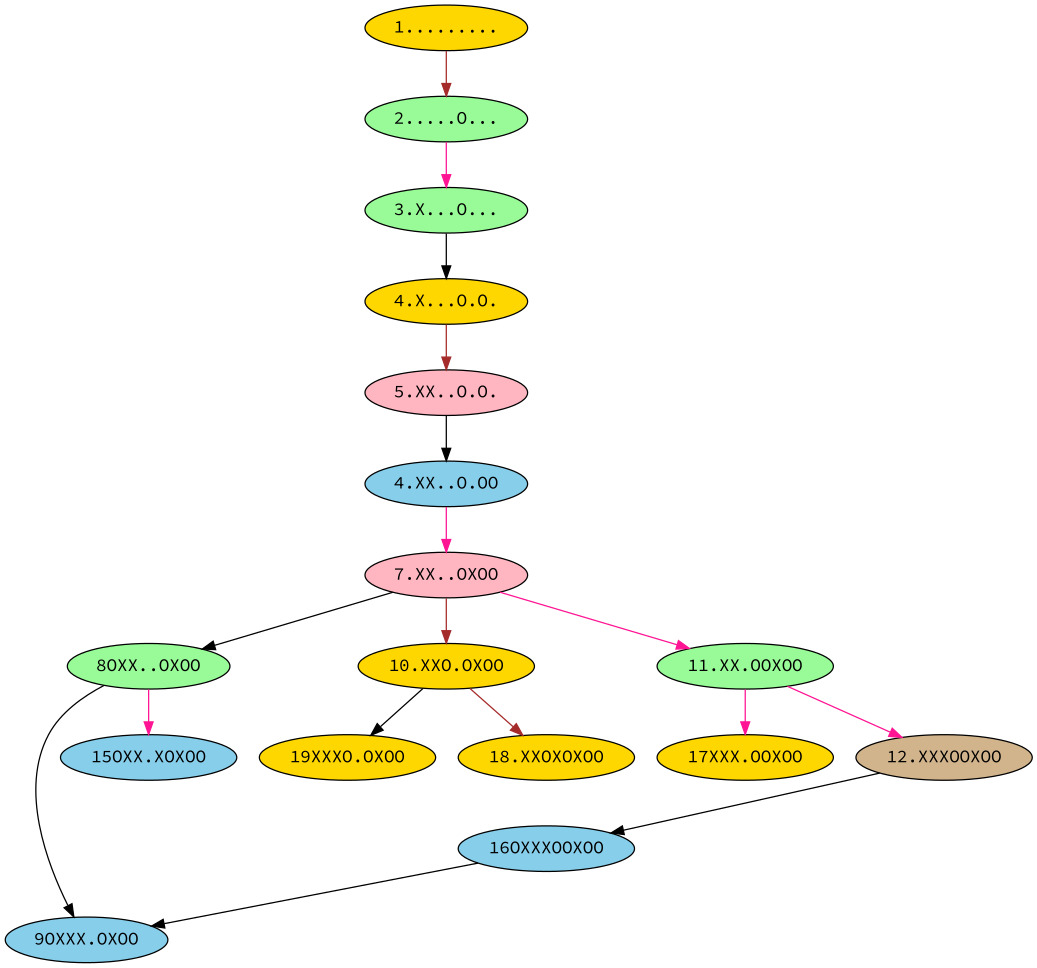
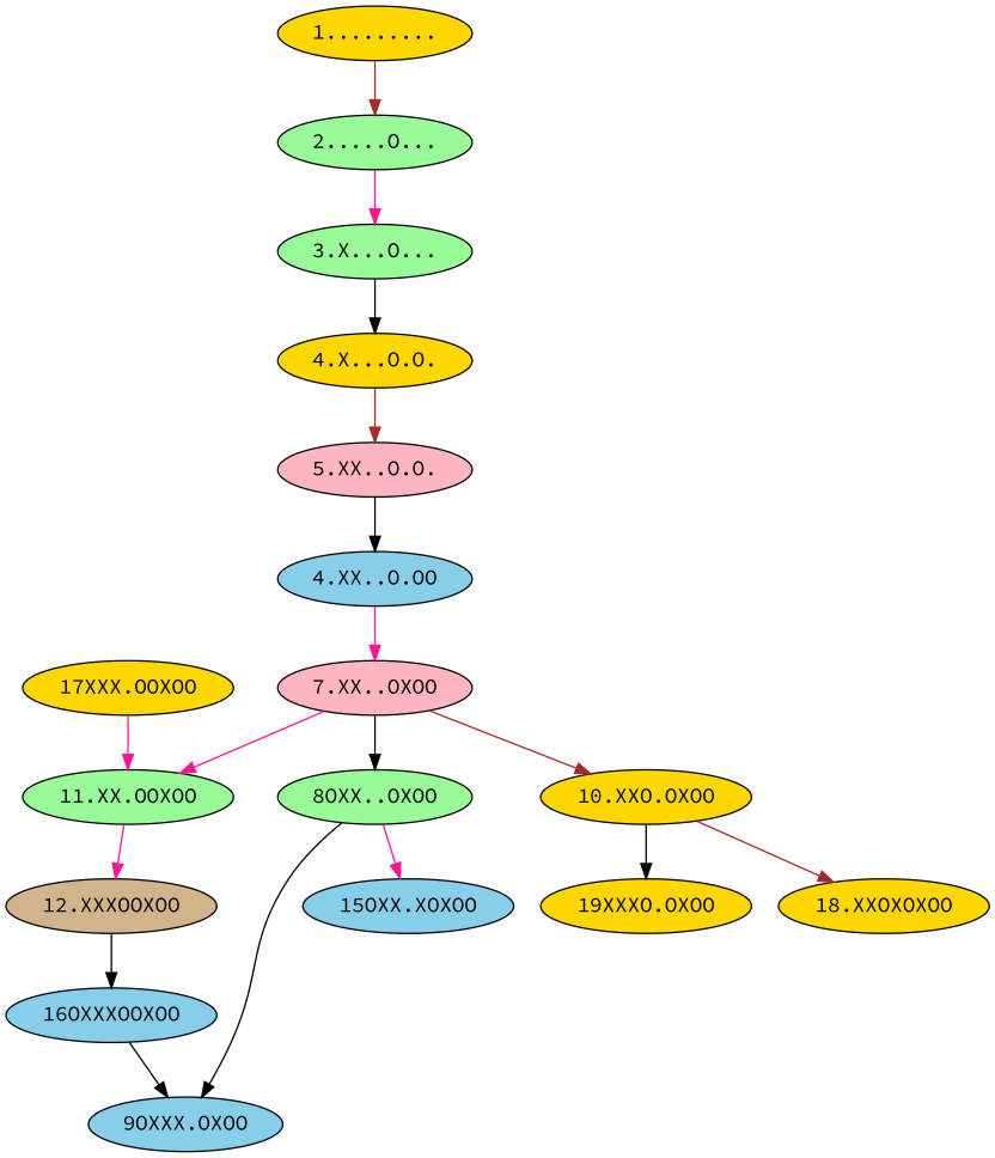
  strict digraph {
    fontname="Source Code Pro"
    node [fillcolor=gold fontname="Source Code Pro" style=filled]
    edge [color=black fontname="Source Code Pro"]
    "16OXXXOOXOO" [O=1 fillcolor=skyblue]
    "9OXXX.OXOO" [fillcolor=skyblue]
    "15OXX.XOXOO" [X=1 fillcolor=skyblue]
    "19XXXO.OXOO" [X=1]
    "18.XXOXOXOO" [X=1]
    "17XXX.OOXOO" [X=1]
    "2.....O..." [fillcolor=palegreen]
    "1........."
    "3.X...O..." [fillcolor=palegreen]
    "4.X...O.O."
    "5.XX..O.O." [fillcolor=lightpink]
    n12 [fillcolor=skyblue label="4.XX..O.OO"]
    "7.XX..OXOO" [fillcolor=lightpink]
    "8OXX..OXOO" [fillcolor=palegreen]
    "10.XXO.OXOO"
    "11.XX.OOXOO" [fillcolor=palegreen]
    "12.XXXOOXOO" [fillcolor=tan]
    "16OXXXOOXOO" -> "9OXXX.OXOO"
    "2.....O..." -> "3.X...O..." [color=deeppink]
    "1........." -> "2.....O..." [color=brown]
    "3.X...O..." -> "4.X...O.O."
    "4.X...O.O." -> "5.XX..O.O." [color=brown]
    "5.XX..O.O." -> n12
    n12 -> "7.XX..OXOO" [color=deeppink]
    "7.XX..OXOO" -> "8OXX..OXOO"
    "7.XX..OXOO" -> "10.XXO.OXOO" [color=brown]
    "7.XX..OXOO" -> "11.XX.OOXOO" [color=deeppink]
    "8OXX..OXOO" -> "9OXXX.OXOO"
    "8OXX..OXOO" -> "15OXX.XOXOO" [color=deeppink]
    "10.XXO.OXOO" -> "19XXXO.OXOO"
    "10.XXO.OXOO" -> "18.XXOXOXOO" [color=brown]
-   "11.XX.OOXOO" -> "17XXX.OOXOO" [color=deeppink]
+   "17XXX.OOXOO" -> "11.XX.OOXOO" [color=deeppink]
    "11.XX.OOXOO" -> "12.XXXOOXOO" [color=deeppink]
    "12.XXXOOXOO" -> "16OXXXOOXOO"
  }
